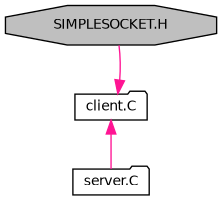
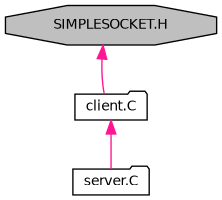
  digraph {
    node [color=black fillcolor=white fontname=Helvetica fontsize=10 shape=folder style=filled]
    edge [color=deeppink dir=back fontname=Helvetica fontsize=10 labelfontname=Helvetica labelfontsize=10 style=solid]
    n1 [fillcolor=grey75 fontcolor=black height=0.2 label="SIMPLESOCKET.H" shape=octagon width=0.4]
    n2 [height=0.2 label="client.C" width=0.4]
    n3 [height=0.2 label="server.C" width=0.4]
-   n2 -> n1
+   n1 -> n2
    n2 -> n3
  }
